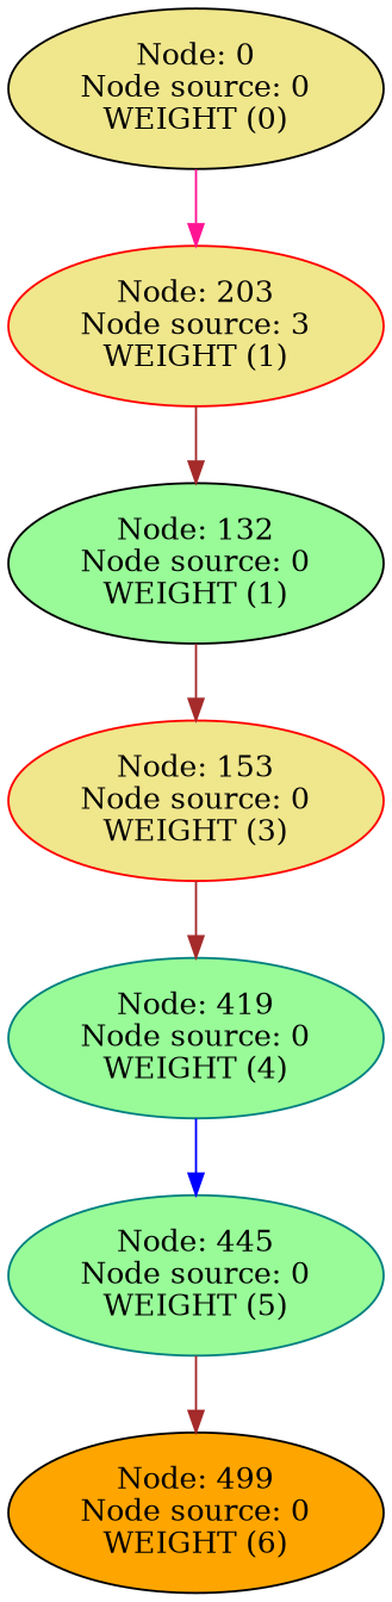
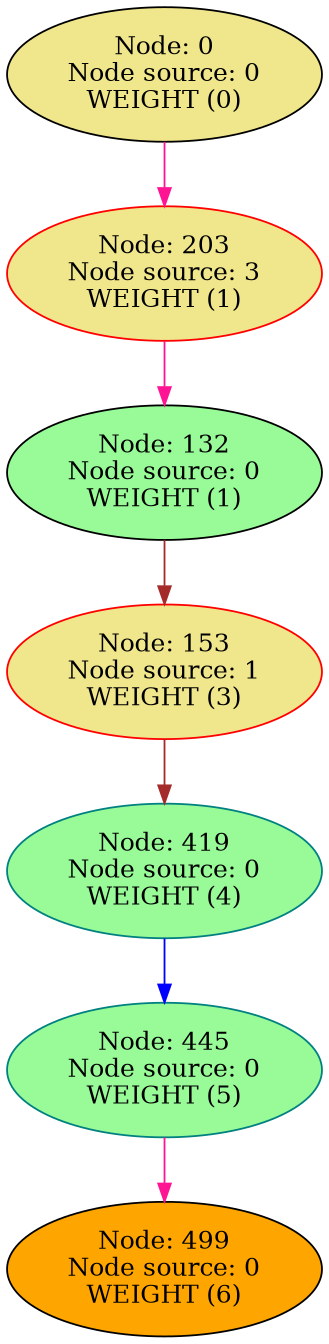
  digraph {
    node [color=black fillcolor=palegreen style=filled]
    edge [color=brown]
    n1 [fillcolor=orange label="Node: 499\nNode source: 0\nWEIGHT (6)"]
    n2 [color=teal label="Node: 445\nNode source: 0\nWEIGHT (5)"]
    n3 [color=teal label="Node: 419\nNode source: 0\nWEIGHT (4)"]
-   n4 [color=red fillcolor=khaki label="Node: 153\nNode source: 0\nWEIGHT (3)"]
+   n4 [color=red fillcolor=khaki label="Node: 153\nNode source: 1\nWEIGHT (3)"]
    n5 [label="Node: 132\nNode source: 0\nWEIGHT (1)"]
    n6 [color=red fillcolor=khaki label="Node: 203\nNode source: 3\nWEIGHT (1)"]
    n7 [fillcolor=khaki label="Node: 0\nNode source: 0\nWEIGHT (0)"]
-   n2 -> n1
+   n2 -> n1 [color=deeppink]
    n3 -> n2 [color=blue]
    n4 -> n3
    n5 -> n4
-   n6 -> n5
+   n6 -> n5 [color=deeppink]
    n7 -> n6 [color=deeppink]
  }
